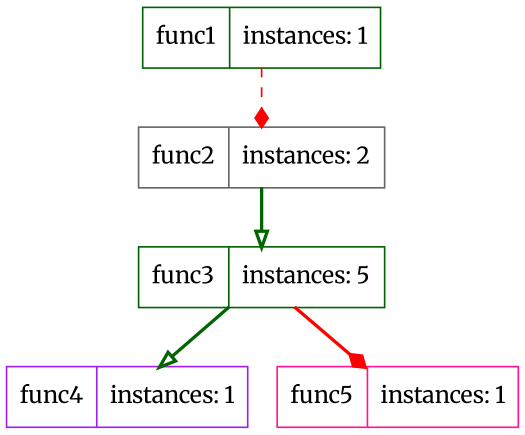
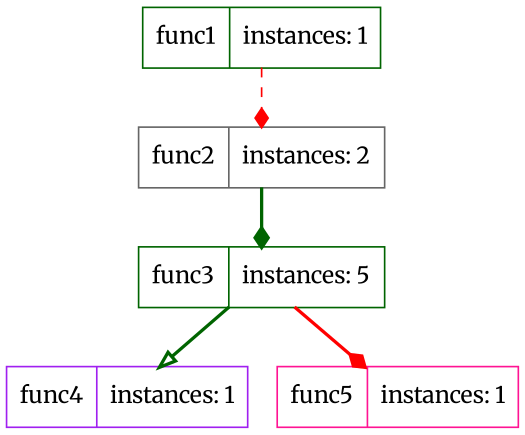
  digraph {
    fontname=Merriweather
    rankdir=TB
    node [color=darkgreen fontname=Merriweather shape=record]
    edge [arrowhead=diamond color=red fontname=Merriweather style=bold]
    n1 [label="func1 | instances: 1"]
    n2 [color=gray40 label="func2 | instances: 2"]
    n3 [label="func3 | instances: 5"]
    n4 [color=purple label="func4 | instances: 1"]
    n5 [color=deeppink label="func5 | instances: 1"]
    n1 -> n2 [style=dashed]
-   n2 -> n3 [arrowhead=onormal color=darkgreen]
+   n2 -> n3 [color=darkgreen]
    n3 -> n4 [arrowhead=onormal color=darkgreen]
    n3 -> n5
  }
